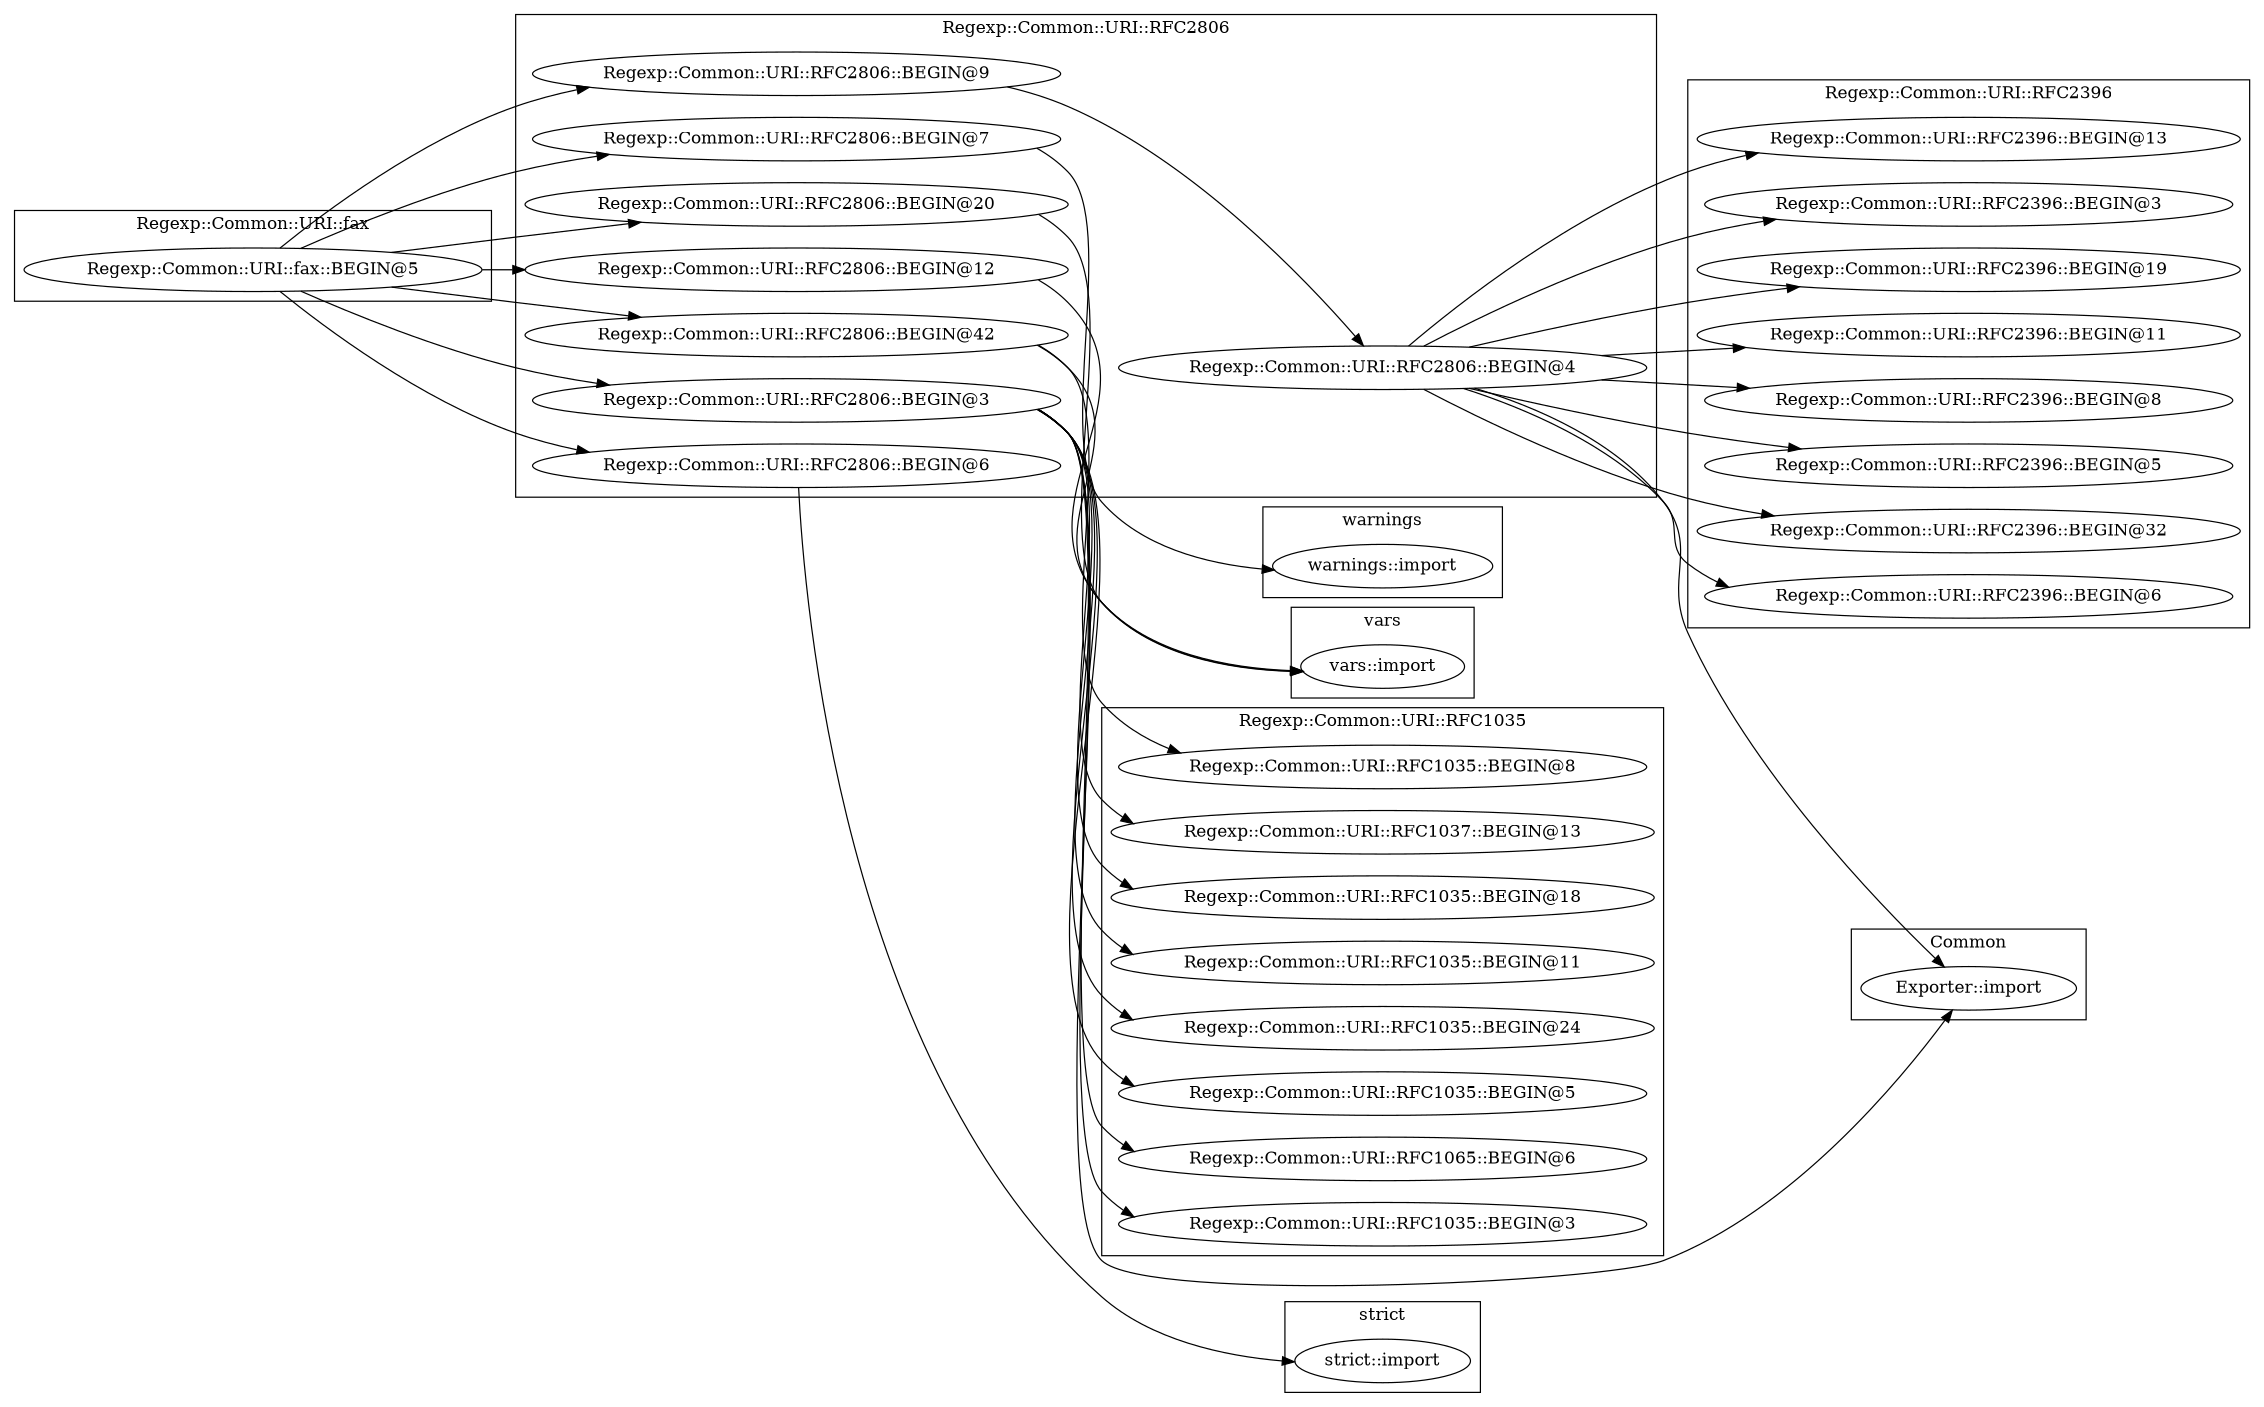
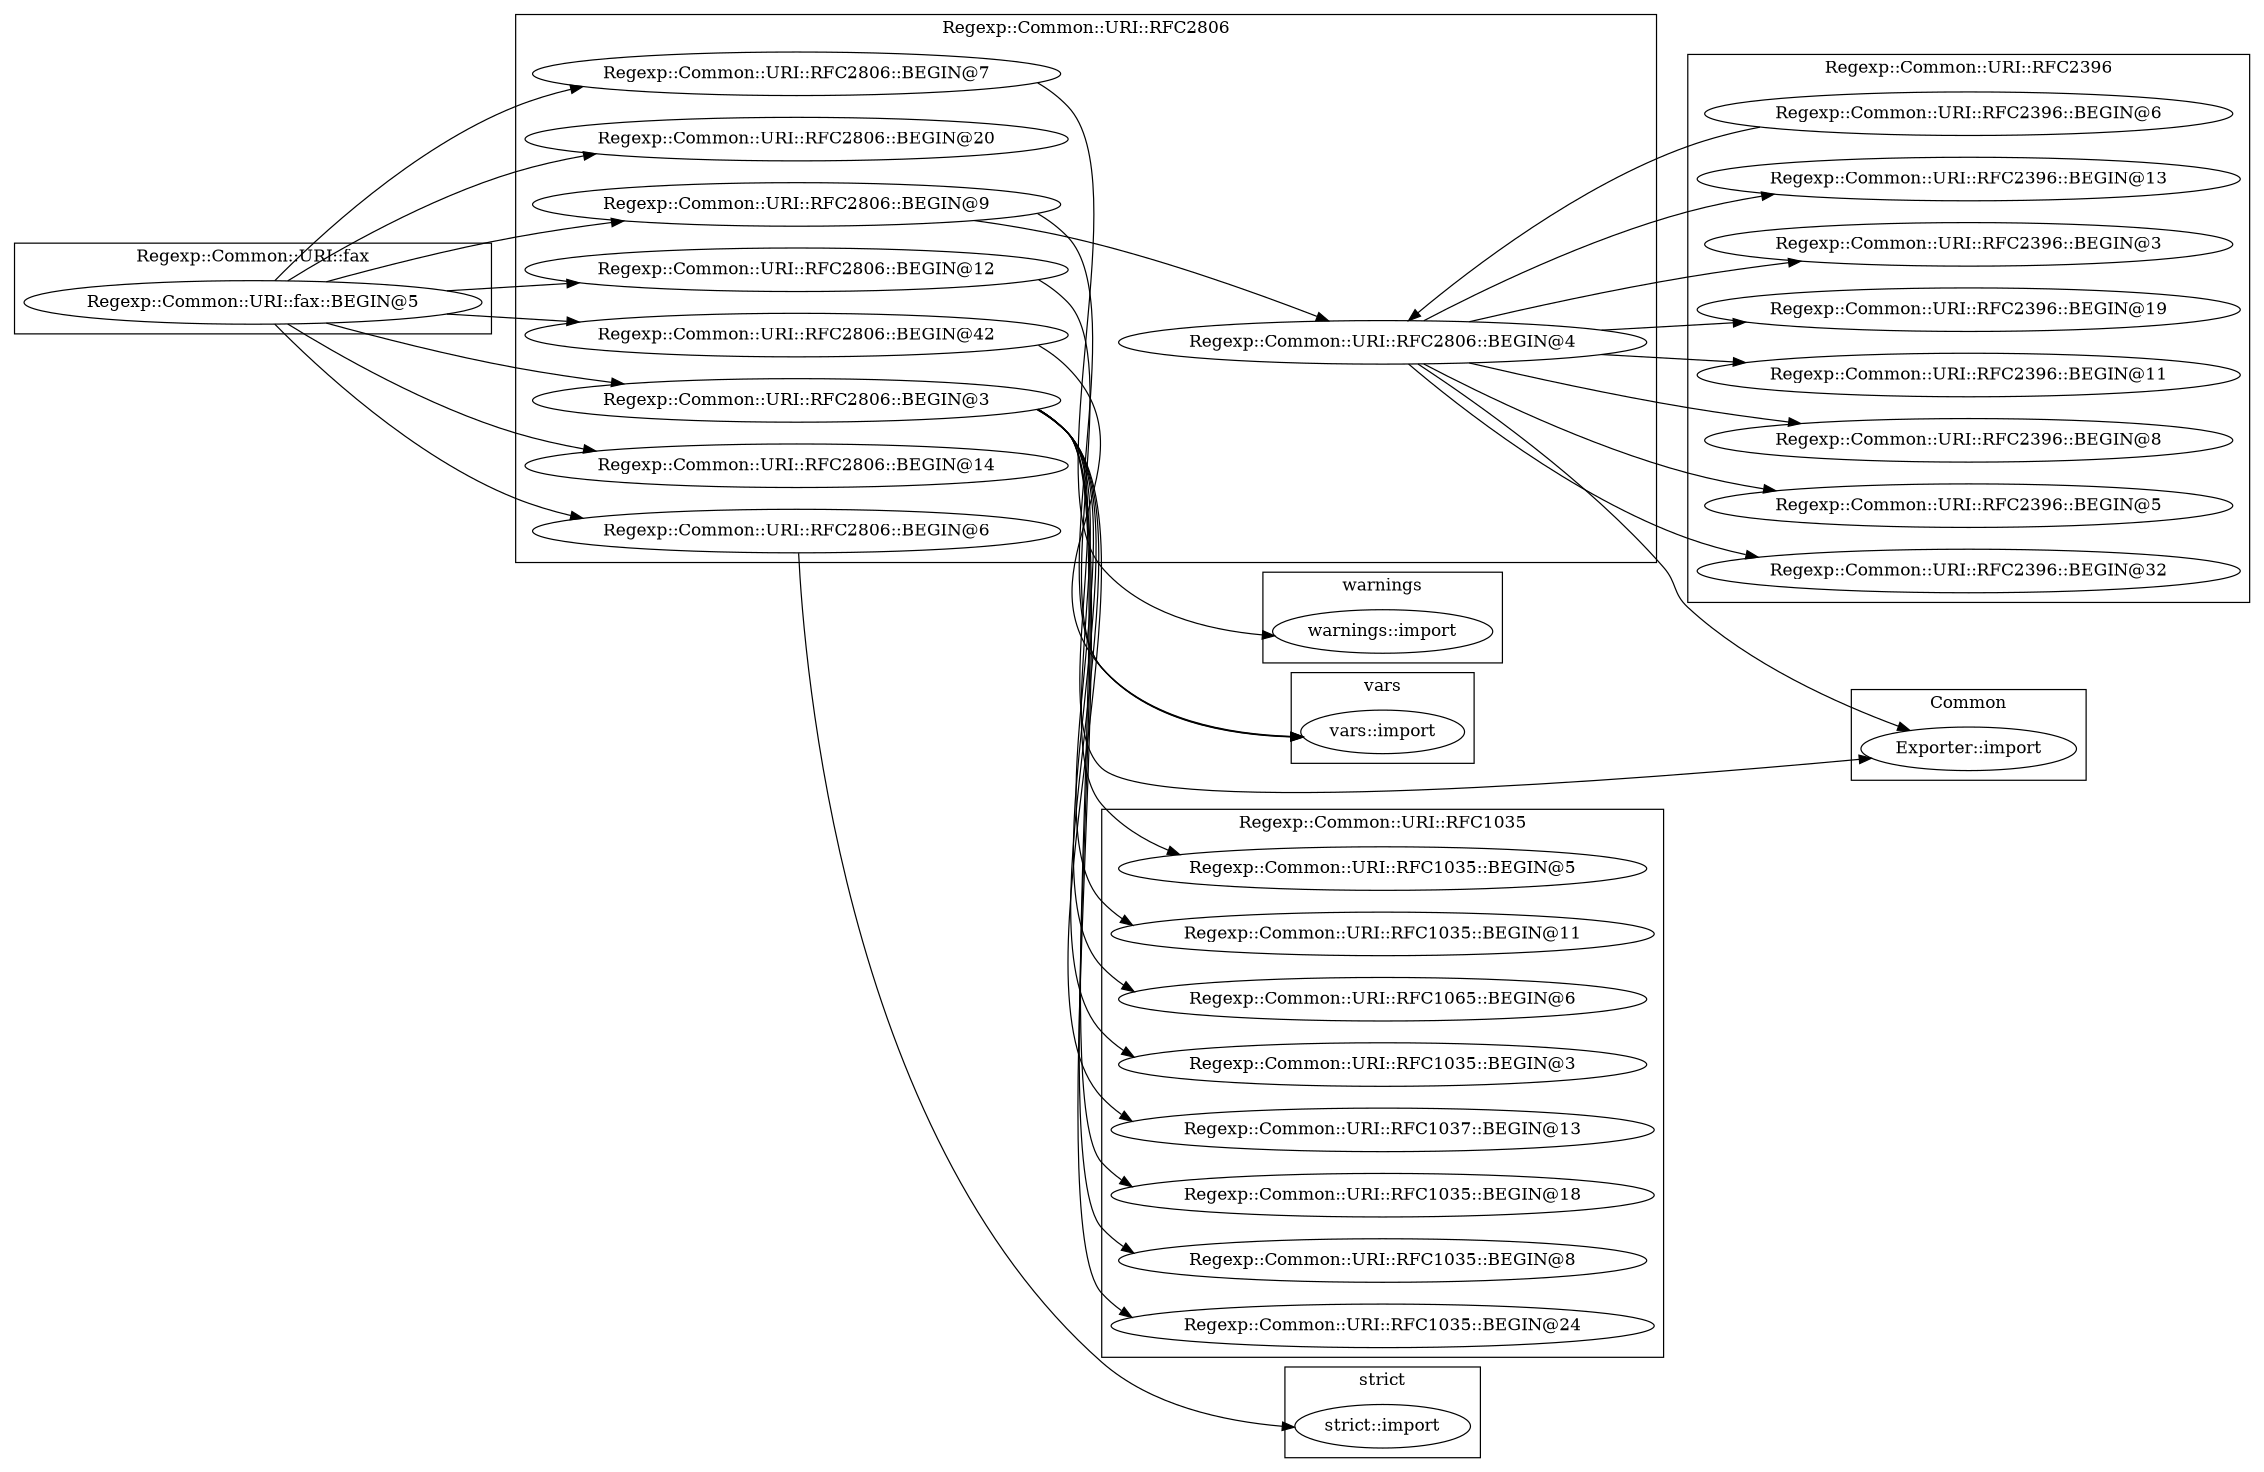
  digraph {
    rankdir=LR
    "vars::import"
    "warnings::import"
    "strict::import"
    "Regexp::Common::URI::fax::BEGIN@5"
    "Exporter::import"
    n6 [label="Regexp::Common::URI::RFC1065::BEGIN@6"]
    "Regexp::Common::URI::RFC1035::BEGIN@3"
    n8 [label="Regexp::Common::URI::RFC1037::BEGIN@13"]
    "Regexp::Common::URI::RFC1035::BEGIN@18"
    "Regexp::Common::URI::RFC1035::BEGIN@8"
    "Regexp::Common::URI::RFC1035::BEGIN@24"
    "Regexp::Common::URI::RFC1035::BEGIN@5"
    "Regexp::Common::URI::RFC1035::BEGIN@11"
    "Regexp::Common::URI::RFC2806::BEGIN@7"
    "Regexp::Common::URI::RFC2806::BEGIN@20"
    "Regexp::Common::URI::RFC2806::BEGIN@12"
    "Regexp::Common::URI::RFC2806::BEGIN@42"
    "Regexp::Common::URI::RFC2806::BEGIN@9"
    "Regexp::Common::URI::RFC2806::BEGIN@3"
+   "Regexp::Common::URI::RFC2806::BEGIN@14"
    "Regexp::Common::URI::RFC2806::BEGIN@6"
    "Regexp::Common::URI::RFC2806::BEGIN@4"
    "Regexp::Common::URI::RFC2396::BEGIN@3"
    "Regexp::Common::URI::RFC2396::BEGIN@19"
    "Regexp::Common::URI::RFC2396::BEGIN@11"
    "Regexp::Common::URI::RFC2396::BEGIN@8"
    "Regexp::Common::URI::RFC2396::BEGIN@5"
    "Regexp::Common::URI::RFC2396::BEGIN@32"
    "Regexp::Common::URI::RFC2396::BEGIN@6"
    "Regexp::Common::URI::RFC2396::BEGIN@13"
    subgraph cluster_1 {
      label=vars
      "vars::import"
    }
    subgraph cluster_2 {
      label=warnings
      "warnings::import"
    }
    subgraph cluster_3 {
      label="strict"
      "strict::import"
    }
    subgraph cluster_4 {
      label="Regexp::Common::URI::fax"
      "Regexp::Common::URI::fax::BEGIN@5"
    }
    subgraph cluster_5 {
      label=Common
      "Exporter::import"
    }
    subgraph cluster_6 {
      label="Regexp::Common::URI::RFC1035"
      n6
      "Regexp::Common::URI::RFC1035::BEGIN@3"
      n8
      "Regexp::Common::URI::RFC1035::BEGIN@18"
      "Regexp::Common::URI::RFC1035::BEGIN@8"
      "Regexp::Common::URI::RFC1035::BEGIN@24"
      "Regexp::Common::URI::RFC1035::BEGIN@5"
      "Regexp::Common::URI::RFC1035::BEGIN@11"
    }
    subgraph cluster_7 {
      label="Regexp::Common::URI::RFC2806"
      "Regexp::Common::URI::RFC2806::BEGIN@7"
      "Regexp::Common::URI::RFC2806::BEGIN@20"
      "Regexp::Common::URI::RFC2806::BEGIN@12"
      "Regexp::Common::URI::RFC2806::BEGIN@42"
      "Regexp::Common::URI::RFC2806::BEGIN@9"
      "Regexp::Common::URI::RFC2806::BEGIN@3"
+     "Regexp::Common::URI::RFC2806::BEGIN@14"
      "Regexp::Common::URI::RFC2806::BEGIN@6"
      "Regexp::Common::URI::RFC2806::BEGIN@4"
    }
    subgraph cluster_8 {
      label="Regexp::Common::URI::RFC2396"
      "Regexp::Common::URI::RFC2396::BEGIN@3"
      "Regexp::Common::URI::RFC2396::BEGIN@19"
      "Regexp::Common::URI::RFC2396::BEGIN@11"
      "Regexp::Common::URI::RFC2396::BEGIN@8"
      "Regexp::Common::URI::RFC2396::BEGIN@5"
      "Regexp::Common::URI::RFC2396::BEGIN@32"
      "Regexp::Common::URI::RFC2396::BEGIN@6"
      "Regexp::Common::URI::RFC2396::BEGIN@13"
    }
    "Regexp::Common::URI::fax::BEGIN@5" -> "Regexp::Common::URI::RFC2806::BEGIN@7"
    "Regexp::Common::URI::fax::BEGIN@5" -> "Regexp::Common::URI::RFC2806::BEGIN@20"
    "Regexp::Common::URI::fax::BEGIN@5" -> "Regexp::Common::URI::RFC2806::BEGIN@12"
    "Regexp::Common::URI::fax::BEGIN@5" -> "Regexp::Common::URI::RFC2806::BEGIN@42"
    "Regexp::Common::URI::fax::BEGIN@5" -> "Regexp::Common::URI::RFC2806::BEGIN@9"
    "Regexp::Common::URI::fax::BEGIN@5" -> "Regexp::Common::URI::RFC2806::BEGIN@3"
+   "Regexp::Common::URI::fax::BEGIN@5" -> "Regexp::Common::URI::RFC2806::BEGIN@14"
    "Regexp::Common::URI::fax::BEGIN@5" -> "Regexp::Common::URI::RFC2806::BEGIN@6"
    "Regexp::Common::URI::RFC2806::BEGIN@7" -> "warnings::import"
    "Regexp::Common::URI::RFC2806::BEGIN@12" -> "vars::import"
    "Regexp::Common::URI::RFC2806::BEGIN@42" -> "vars::import"
-   "Regexp::Common::URI::RFC2806::BEGIN@20" -> "vars::import"
+   "Regexp::Common::URI::RFC2806::BEGIN@9" -> "vars::import"
    "Regexp::Common::URI::RFC2806::BEGIN@9" -> "Regexp::Common::URI::RFC2806::BEGIN@4"
    "Regexp::Common::URI::RFC2806::BEGIN@3" -> "Exporter::import"
    "Regexp::Common::URI::RFC2806::BEGIN@3" -> n6
    "Regexp::Common::URI::RFC2806::BEGIN@3" -> "Regexp::Common::URI::RFC1035::BEGIN@3"
    "Regexp::Common::URI::RFC2806::BEGIN@3" -> n8
    "Regexp::Common::URI::RFC2806::BEGIN@3" -> "Regexp::Common::URI::RFC1035::BEGIN@18"
-   "Regexp::Common::URI::RFC2806::BEGIN@42" -> "Regexp::Common::URI::RFC1035::BEGIN@8"
+   "Regexp::Common::URI::RFC2806::BEGIN@3" -> "Regexp::Common::URI::RFC1035::BEGIN@8"
    "Regexp::Common::URI::RFC2806::BEGIN@3" -> "Regexp::Common::URI::RFC1035::BEGIN@24"
    "Regexp::Common::URI::RFC2806::BEGIN@3" -> "Regexp::Common::URI::RFC1035::BEGIN@5"
    "Regexp::Common::URI::RFC2806::BEGIN@3" -> "Regexp::Common::URI::RFC1035::BEGIN@11"
    "Regexp::Common::URI::RFC2806::BEGIN@6" -> "strict::import"
    "Regexp::Common::URI::RFC2806::BEGIN@4" -> "Exporter::import"
    "Regexp::Common::URI::RFC2806::BEGIN@4" -> "Regexp::Common::URI::RFC2396::BEGIN@3"
    "Regexp::Common::URI::RFC2806::BEGIN@4" -> "Regexp::Common::URI::RFC2396::BEGIN@19"
    "Regexp::Common::URI::RFC2806::BEGIN@4" -> "Regexp::Common::URI::RFC2396::BEGIN@11"
    "Regexp::Common::URI::RFC2806::BEGIN@4" -> "Regexp::Common::URI::RFC2396::BEGIN@8"
    "Regexp::Common::URI::RFC2806::BEGIN@4" -> "Regexp::Common::URI::RFC2396::BEGIN@5"
    "Regexp::Common::URI::RFC2806::BEGIN@4" -> "Regexp::Common::URI::RFC2396::BEGIN@32"
-   "Regexp::Common::URI::RFC2806::BEGIN@4" -> "Regexp::Common::URI::RFC2396::BEGIN@6"
+   "Regexp::Common::URI::RFC2396::BEGIN@6" -> "Regexp::Common::URI::RFC2806::BEGIN@4"
    "Regexp::Common::URI::RFC2806::BEGIN@4" -> "Regexp::Common::URI::RFC2396::BEGIN@13"
  }
